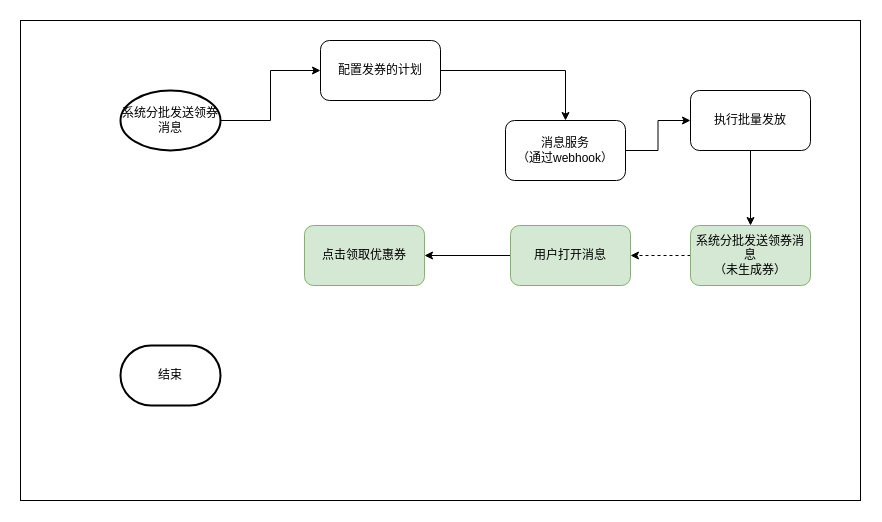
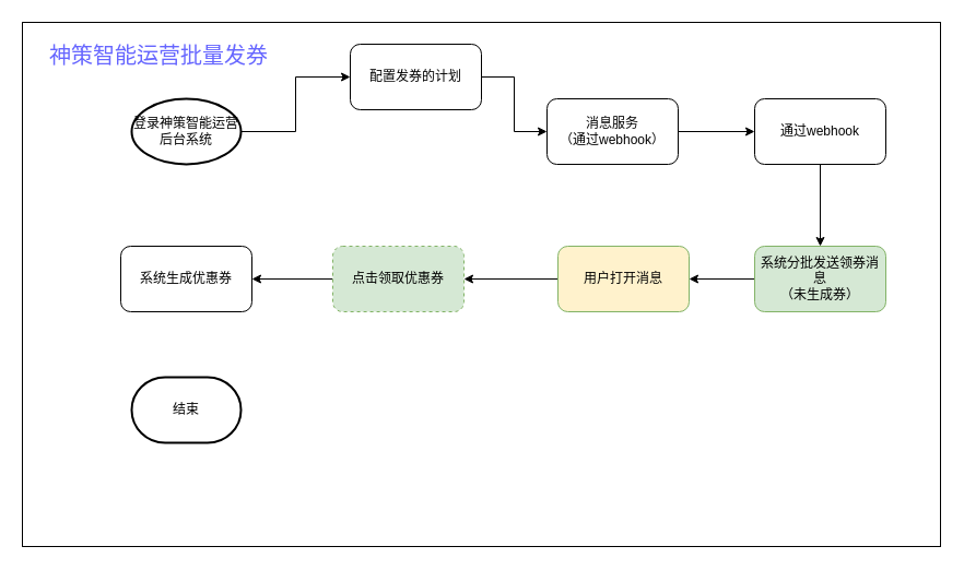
  <mxCell id="0" />
  <mxCell id="1" parent="0" />
  <mxCell id="2" value="" style="rounded=0;whiteSpace=wrap;html=1;" vertex="1" parent="1"><mxGeometry x="20" y="20" width="840" height="480" as="geometry" /></mxCell>
  <mxCell id="3" value="" style="edgeStyle=orthogonalEdgeStyle;rounded=0;orthogonalLoop=1;jettySize=auto;html=1;" edge="1" parent="1" source="4" target="6"><mxGeometry relative="1" as="geometry" /></mxCell>
- <mxCell id="4" value="系统分批发送领券消息" style="strokeWidth=2;html=1;shape=mxgraph.flowchart.start_1;whiteSpace=wrap;" vertex="1" parent="1"><mxGeometry x="120" y="90" width="100" height="60" as="geometry" /></mxCell>
+ <mxCell id="4" value="登录神策智能运营后台系统" style="strokeWidth=2;html=1;shape=mxgraph.flowchart.start_1;whiteSpace=wrap;" vertex="1" parent="1"><mxGeometry x="120" y="90" width="100" height="60" as="geometry" /></mxCell>
  <mxCell id="5" value="" style="edgeStyle=orthogonalEdgeStyle;rounded=0;orthogonalLoop=1;jettySize=auto;html=1;" edge="1" parent="1" source="6" target="8"><mxGeometry relative="1" as="geometry" /></mxCell>
  <mxCell id="6" value="配置发券的计划" style="rounded=1;whiteSpace=wrap;html=1;" vertex="1" parent="1"><mxGeometry x="320" y="40" width="120" height="60" as="geometry" /></mxCell>
  <mxCell id="7" value="" style="edgeStyle=orthogonalEdgeStyle;rounded=0;orthogonalLoop=1;jettySize=auto;html=1;" edge="1" parent="1" source="8" target="10"><mxGeometry relative="1" as="geometry" /></mxCell>
- <mxCell id="8" value="消息服务&lt;div&gt;（通过webhook）&lt;/div&gt;" style="rounded=1;whiteSpace=wrap;html=1;" vertex="1" parent="1"><mxGeometry x="505" y="120" width="120" height="60" as="geometry" /></mxCell>
+ <mxCell id="8" value="消息服务&lt;div&gt;（通过webhook）&lt;/div&gt;" style="rounded=1;whiteSpace=wrap;html=1;" vertex="1" parent="1"><mxGeometry x="500" y="90" width="120" height="60" as="geometry" /></mxCell>
  <mxCell id="9" value="" style="edgeStyle=orthogonalEdgeStyle;rounded=0;orthogonalLoop=1;jettySize=auto;html=1;" edge="1" parent="1" source="10" target="12"><mxGeometry relative="1" as="geometry" /></mxCell>
- <mxCell id="10" value="执行批量发放" style="rounded=1;whiteSpace=wrap;html=1;" vertex="1" parent="1"><mxGeometry x="690" y="90" width="120" height="60" as="geometry" /></mxCell>
- <mxCell id="11" value="" style="edgeStyle=orthogonalEdgeStyle;rounded=0;orthogonalLoop=1;jettySize=auto;html=1;dashed=1;" edge="1" parent="1" source="12" target="14"><mxGeometry relative="1" as="geometry" /></mxCell>
+ <mxCell id="10" value="通过webhook" style="rounded=1;whiteSpace=wrap;html=1;" vertex="1" parent="1"><mxGeometry x="690" y="90" width="120" height="60" as="geometry" /></mxCell>
+ <mxCell id="11" value="" style="edgeStyle=orthogonalEdgeStyle;rounded=0;orthogonalLoop=1;jettySize=auto;html=1;" edge="1" parent="1" source="12" target="14"><mxGeometry relative="1" as="geometry" /></mxCell>
  <mxCell id="12" value="系统分批发送领券消息&lt;div&gt;（未生成券）&lt;/div&gt;" style="rounded=1;whiteSpace=wrap;html=1;fillColor=#d5e8d4;strokeColor=#82b366;" vertex="1" parent="1"><mxGeometry x="690" y="225" width="120" height="60" as="geometry" /></mxCell>
  <mxCell id="13" value="" style="edgeStyle=orthogonalEdgeStyle;rounded=0;orthogonalLoop=1;jettySize=auto;html=1;" edge="1" parent="1" source="14" target="16"><mxGeometry relative="1" as="geometry" /></mxCell>
- <mxCell id="14" value="用户打开消息" style="rounded=1;whiteSpace=wrap;html=1;fillColor=#d5e8d4;strokeColor=#82b366;" vertex="1" parent="1"><mxGeometry x="510" y="225" width="120" height="60" as="geometry" /></mxCell>
- <mxCell id="16" value="点击领取优惠券" style="rounded=1;whiteSpace=wrap;html=1;fillColor=#d5e8d4;strokeColor=#82b366;" vertex="1" parent="1"><mxGeometry x="304" y="225" width="120" height="60" as="geometry" /></mxCell>
+ <mxCell id="14" value="用户打开消息" style="rounded=1;whiteSpace=wrap;html=1;fillColor=#fff2cc;strokeColor=#82b366;" vertex="1" parent="1"><mxGeometry x="510" y="225" width="120" height="60" as="geometry" /></mxCell>
+ <mxCell id="15" value="" style="edgeStyle=orthogonalEdgeStyle;rounded=0;orthogonalLoop=1;jettySize=auto;html=1;" edge="1" parent="1" source="16" target="17"><mxGeometry relative="1" as="geometry" /></mxCell>
+ <mxCell id="16" value="点击领取优惠券" style="rounded=1;whiteSpace=wrap;html=1;fillColor=#d5e8d4;strokeColor=#82b366;dashed=1;" vertex="1" parent="1"><mxGeometry x="304" y="225" width="120" height="60" as="geometry" /></mxCell>
+ <mxCell id="17" value="系统生成优惠券" style="rounded=1;whiteSpace=wrap;html=1;" vertex="1" parent="1"><mxGeometry x="110" y="225" width="120" height="60" as="geometry" /></mxCell>
  <mxCell id="18" value="结束" style="strokeWidth=2;html=1;shape=mxgraph.flowchart.terminator;whiteSpace=wrap;" vertex="1" parent="1"><mxGeometry x="120" y="345" width="100" height="60" as="geometry" /></mxCell>
+ <mxCell id="19" value="神策智能运营批量发券" style="text;html=1;align=center;verticalAlign=middle;whiteSpace=wrap;rounded=0;fontSize=20;fontColor=#6666FF;" vertex="1" parent="1"><mxGeometry x="40" y="30" width="210" height="40" as="geometry" /></mxCell>
